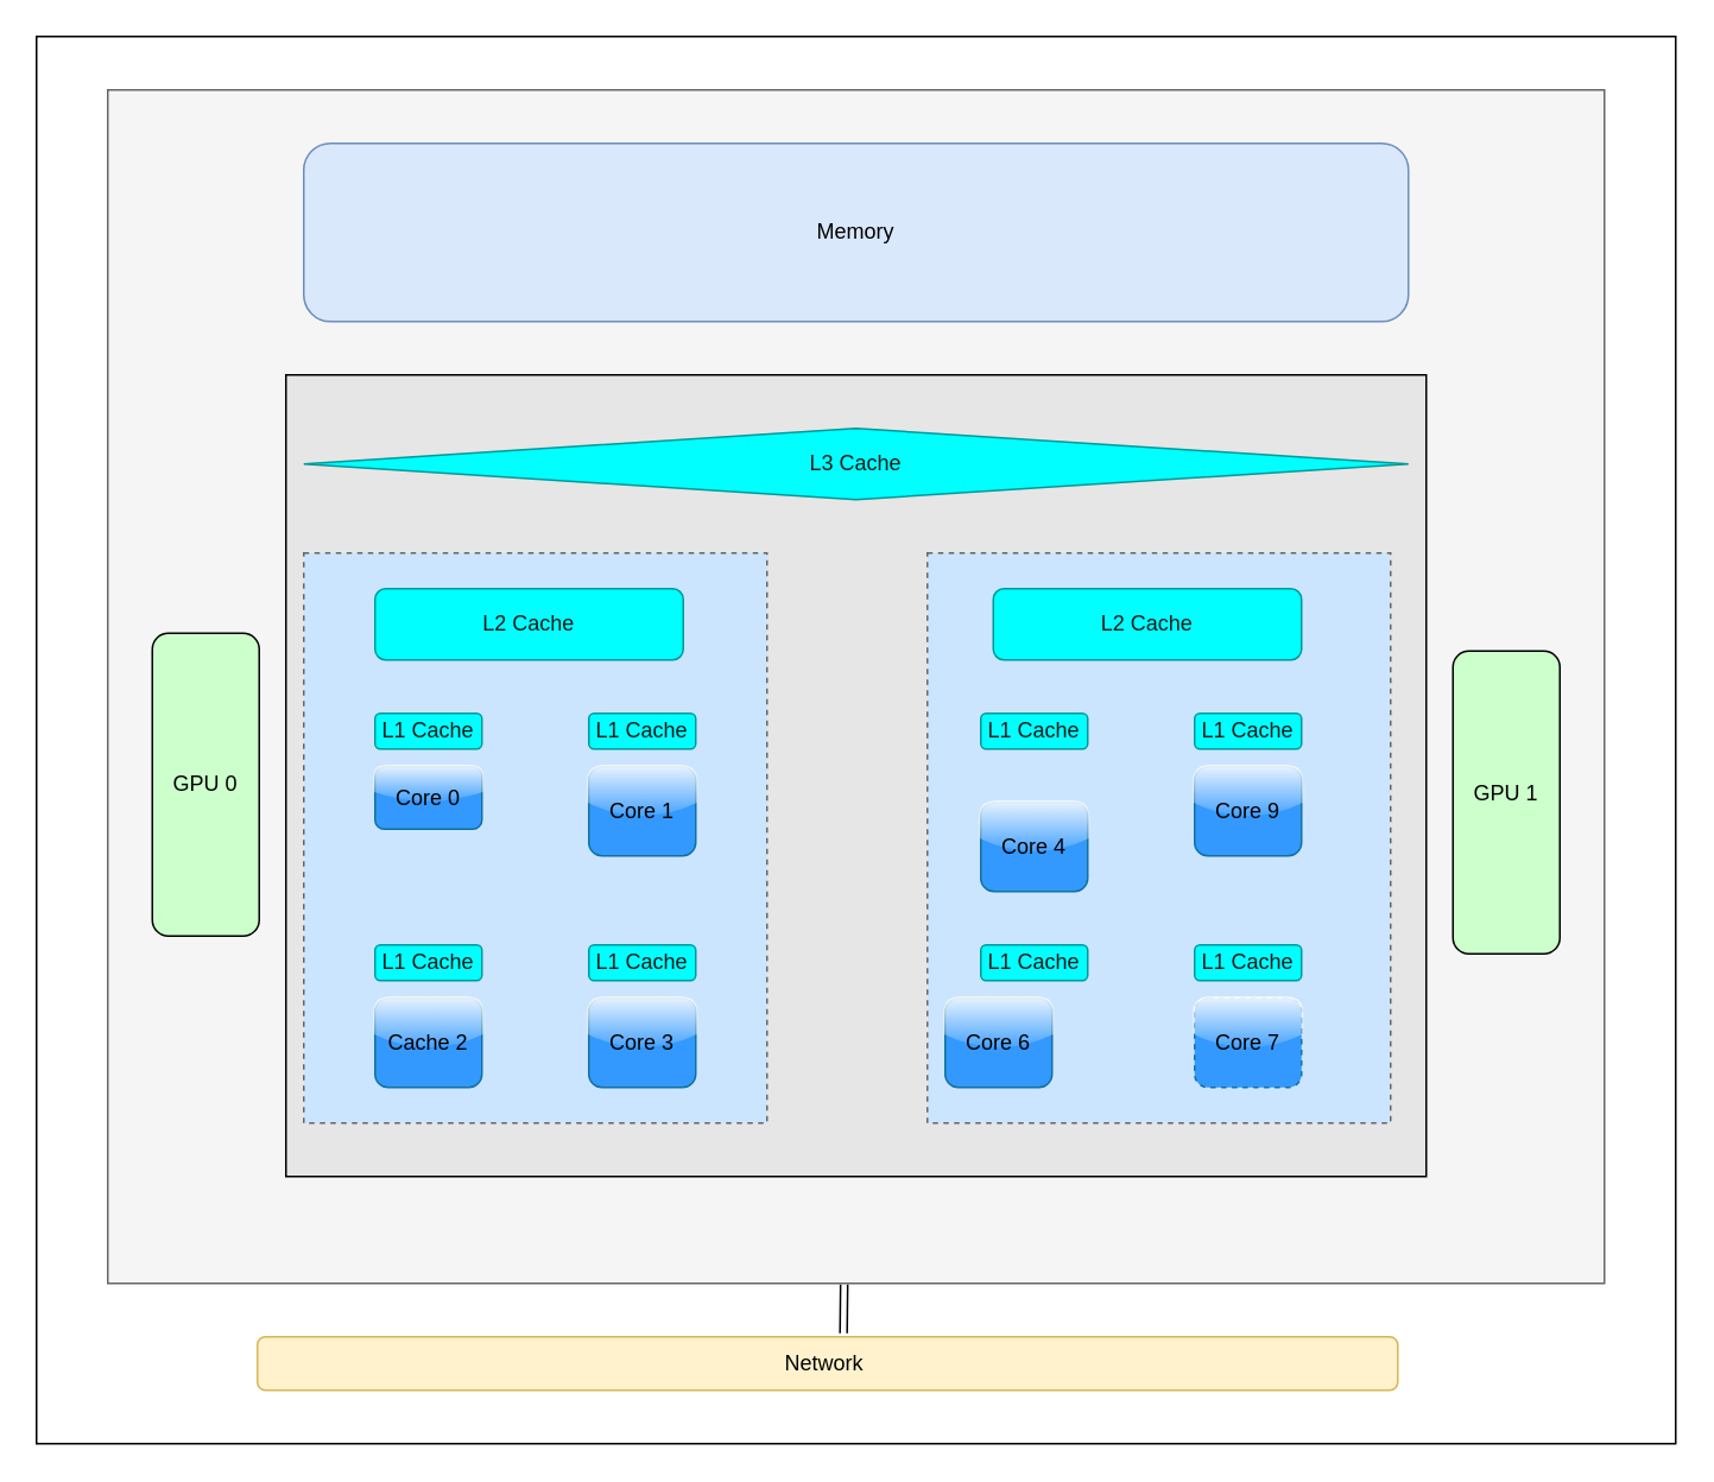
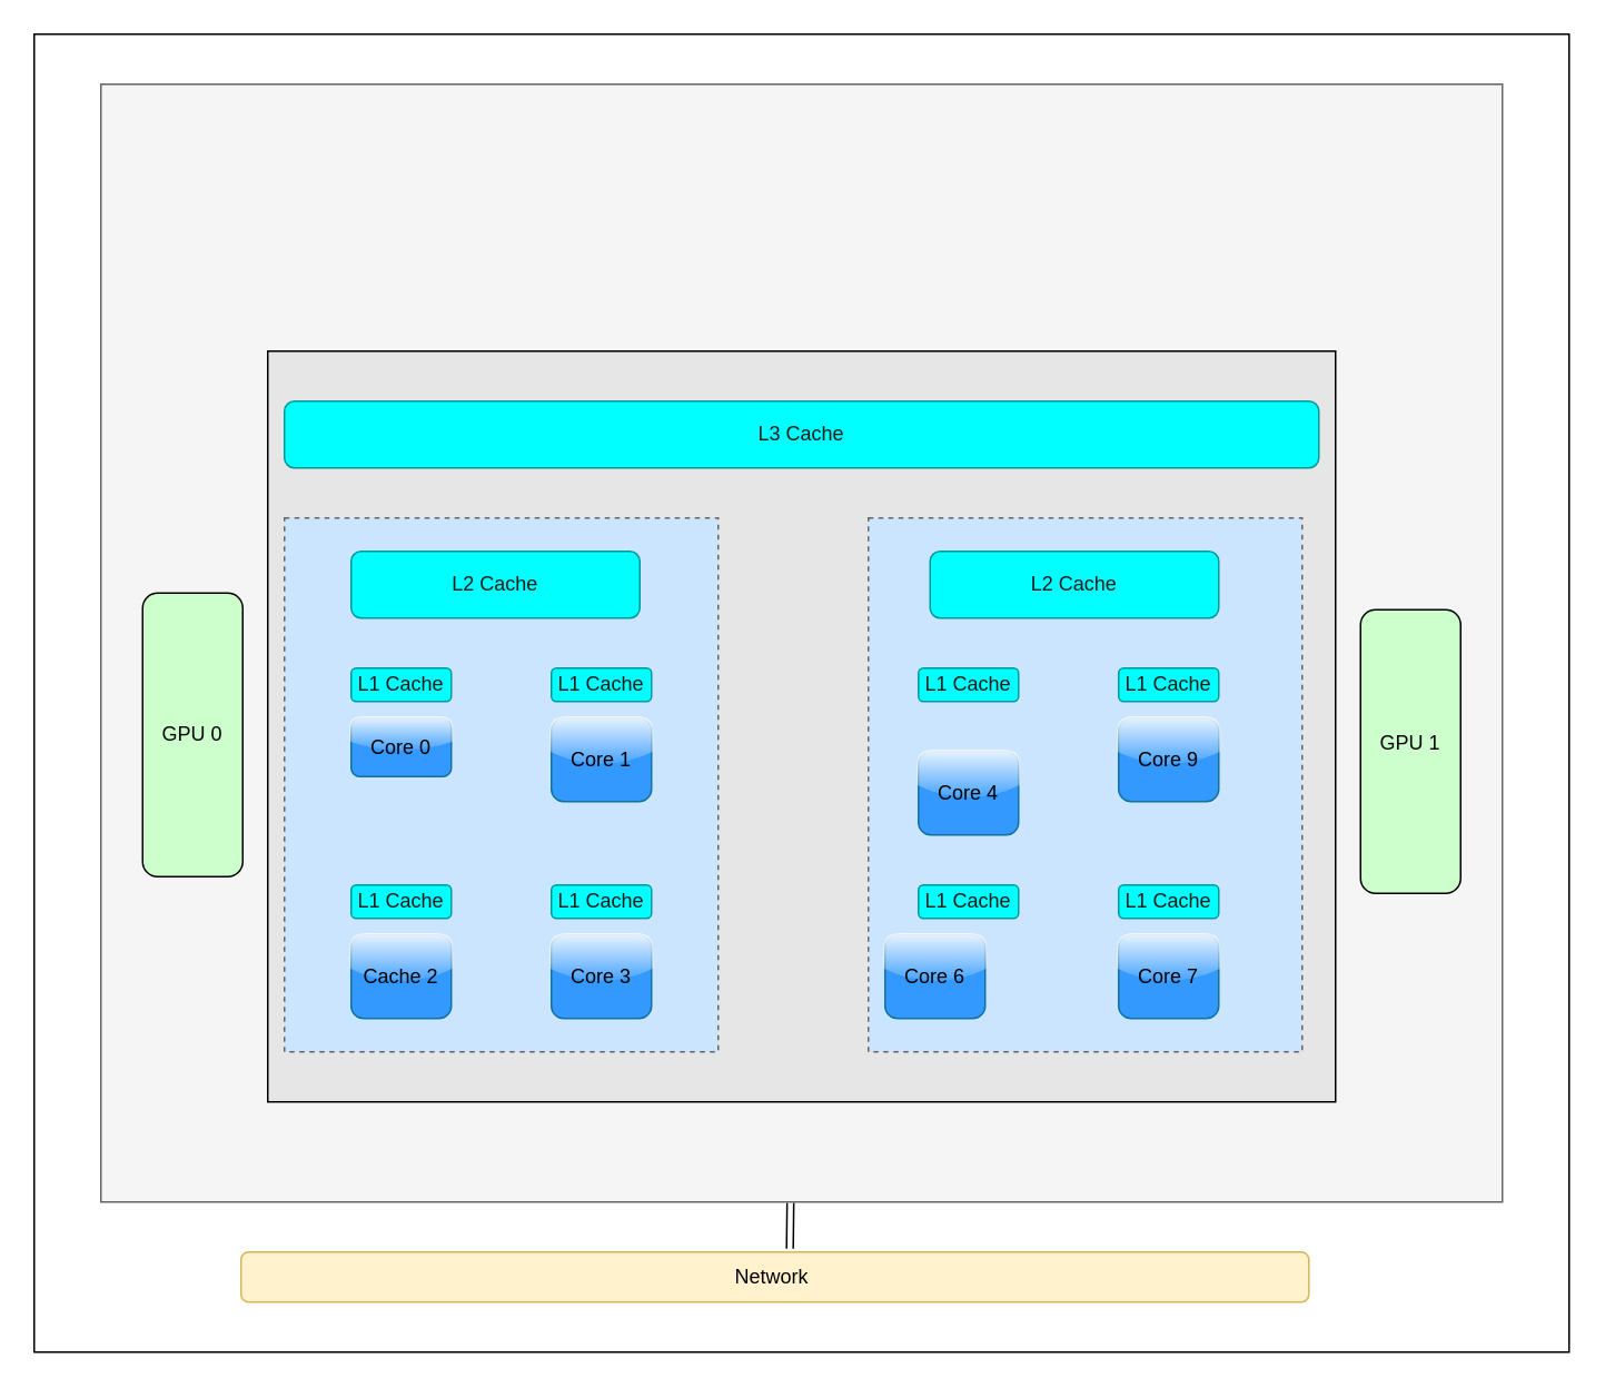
  <mxCell id="0" />
  <mxCell id="1" parent="0" />
  <mxCell id="2" value="" style="rounded=0;whiteSpace=wrap;html=1;" vertex="1" parent="1"><mxGeometry x="20" y="20" width="920" height="790" as="geometry" /></mxCell>
  <mxCell id="3" value="" style="rounded=0;whiteSpace=wrap;html=1;fillColor=#f5f5f5;fontColor=#333333;strokeColor=#666666;" vertex="1" parent="1"><mxGeometry x="60" y="50" width="840" height="670" as="geometry" /></mxCell>
  <mxCell id="4" value="" style="rounded=0;whiteSpace=wrap;html=1;fillColor=#E6E6E6;" vertex="1" parent="1"><mxGeometry x="160" y="210" width="640" height="450" as="geometry" /></mxCell>
  <mxCell id="5" value="" style="rounded=0;whiteSpace=wrap;html=1;dashed=1;fillColor=#CCE5FF;fontColor=#333333;strokeColor=#666666;" vertex="1" parent="1"><mxGeometry x="520" width="260" height="320" as="geometry" y="310" /></mxCell>
  <mxCell id="6" value="" style="rounded=0;whiteSpace=wrap;html=1;dashed=1;fillColor=#CCE5FF;fontColor=#333333;strokeColor=#666666;" vertex="1" parent="1"><mxGeometry x="170" width="260" height="320" as="geometry" y="310" /></mxCell>
  <mxCell id="7" value="Core 0" style="rounded=1;whiteSpace=wrap;html=1;fillColor=#3399FF;strokeColor=#10739e;glass=1;" vertex="1" parent="1"><mxGeometry x="210" y="430" width="60" height="35" as="geometry" /></mxCell>
- <mxCell id="8" value="&lt;font color=&quot;#1a1a1a&quot;&gt;L3 Cache&lt;/font&gt;" style="rhombus;whiteSpace=wrap;html=1;fillColor=#00FFFF;strokeColor=#009999;fontColor=#ffffff;" vertex="1" parent="1"><mxGeometry x="170" y="240" width="620" height="40" as="geometry" /></mxCell>
+ <mxCell id="8" value="&lt;font color=&quot;#1a1a1a&quot;&gt;L3 Cache&lt;/font&gt;" style="rounded=1;whiteSpace=wrap;html=1;fillColor=#00FFFF;strokeColor=#009999;fontColor=#ffffff;" vertex="1" parent="1"><mxGeometry x="170" y="240" width="620" height="40" as="geometry" /></mxCell>
  <mxCell id="9" value="L1 Cache" style="rounded=1;whiteSpace=wrap;html=1;fillColor=#00FFFF;strokeColor=#009999;fontColor=#1A1A1A;gradientColor=none;fillStyle=solid;" vertex="1" parent="1"><mxGeometry x="210" y="400" width="60" height="20" as="geometry" /></mxCell>
  <mxCell id="10" value="Cache 2" style="rounded=1;whiteSpace=wrap;html=1;fillColor=#3399FF;strokeColor=#10739e;glass=1;" vertex="1" parent="1"><mxGeometry x="210" y="560" width="60" height="50" as="geometry" /></mxCell>
  <mxCell id="11" value="L1 Cache" style="rounded=1;whiteSpace=wrap;html=1;fillColor=#00FFFF;strokeColor=#009999;fontColor=#1A1A1A;gradientColor=none;fillStyle=solid;" vertex="1" parent="1"><mxGeometry x="210" y="530" width="60" height="20" as="geometry" /></mxCell>
  <mxCell id="12" value="Core 1" style="rounded=1;whiteSpace=wrap;html=1;fillColor=#3399FF;strokeColor=#10739e;glass=1;" vertex="1" parent="1"><mxGeometry x="330" y="430" width="60" height="50" as="geometry" /></mxCell>
  <mxCell id="13" value="Core 3" style="rounded=1;whiteSpace=wrap;html=1;fillColor=#3399FF;strokeColor=#10739e;glass=1;" vertex="1" parent="1"><mxGeometry x="330" y="560" width="60" height="50" as="geometry" /></mxCell>
  <mxCell id="14" value="L1 Cache" style="rounded=1;whiteSpace=wrap;html=1;fillColor=#00FFFF;strokeColor=#009999;fontColor=#1A1A1A;gradientColor=none;fillStyle=solid;" vertex="1" parent="1"><mxGeometry x="330" y="530" width="60" height="20" as="geometry" /></mxCell>
  <mxCell id="15" value="Core 4" style="rounded=1;whiteSpace=wrap;html=1;fillColor=#3399FF;strokeColor=#10739e;glass=1;" vertex="1" parent="1"><mxGeometry x="550" y="450" width="60" height="50" as="geometry" /></mxCell>
  <mxCell id="16" value="L1 Cache" style="rounded=1;whiteSpace=wrap;html=1;fillColor=#00FFFF;strokeColor=#009999;fontColor=#1A1A1A;gradientColor=none;fillStyle=solid;" vertex="1" parent="1"><mxGeometry x="550" y="400" width="60" height="20" as="geometry" /></mxCell>
  <mxCell id="17" value="Core 6" style="rounded=1;whiteSpace=wrap;html=1;fillColor=#3399FF;strokeColor=#10739e;glass=1;" vertex="1" parent="1"><mxGeometry x="530" y="560" width="60" height="50" as="geometry" /></mxCell>
  <mxCell id="18" value="L1 Cache" style="rounded=1;whiteSpace=wrap;html=1;fillColor=#00FFFF;strokeColor=#009999;fontColor=#1A1A1A;gradientColor=none;fillStyle=solid;" vertex="1" parent="1"><mxGeometry x="550" y="530" width="60" height="20" as="geometry" /></mxCell>
  <mxCell id="19" value="Core 9" style="rounded=1;whiteSpace=wrap;html=1;fillColor=#3399FF;strokeColor=#10739e;glass=1;" vertex="1" parent="1"><mxGeometry x="670" y="430" width="60" height="50" as="geometry" /></mxCell>
  <mxCell id="20" value="L1 Cache" style="rounded=1;whiteSpace=wrap;html=1;fillColor=#00FFFF;strokeColor=#009999;fontColor=#1A1A1A;gradientColor=none;fillStyle=solid;" vertex="1" parent="1"><mxGeometry x="670" y="400" width="60" height="20" as="geometry" /></mxCell>
- <mxCell id="21" value="Core 7" style="rounded=1;whiteSpace=wrap;html=1;fillColor=#3399FF;strokeColor=#10739e;glass=1;dashed=1;" vertex="1" parent="1"><mxGeometry x="670" y="560" width="60" height="50" as="geometry" /></mxCell>
+ <mxCell id="21" value="Core 7" style="rounded=1;whiteSpace=wrap;html=1;fillColor=#3399FF;strokeColor=#10739e;glass=1;" vertex="1" parent="1"><mxGeometry x="670" y="560" width="60" height="50" as="geometry" /></mxCell>
  <mxCell id="22" value="L1 Cache" style="rounded=1;whiteSpace=wrap;html=1;fillColor=#00FFFF;strokeColor=#009999;fontColor=#1A1A1A;gradientColor=none;fillStyle=solid;" vertex="1" parent="1"><mxGeometry x="670" y="530" width="60" height="20" as="geometry" /></mxCell>
  <mxCell id="23" value="L1 Cache" style="rounded=1;whiteSpace=wrap;html=1;fillColor=#00FFFF;strokeColor=#009999;fontColor=#1A1A1A;gradientColor=none;fillStyle=solid;" vertex="1" parent="1"><mxGeometry x="330" y="400" width="60" height="20" as="geometry" /></mxCell>
- <mxCell id="24" value="Memory" style="rounded=1;whiteSpace=wrap;html=1;fillColor=#dae8fc;strokeColor=#6c8ebf;" vertex="1" parent="1"><mxGeometry x="170" y="80" width="620" height="100" as="geometry" /></mxCell>
  <mxCell id="25" value="" style="rounded=1;whiteSpace=wrap;html=1;fontColor=#99FF99;fillColor=#CCFFCC;rotation=90;" vertex="1" parent="1"><mxGeometry x="30" y="410" width="170" height="60" as="geometry" /></mxCell>
  <mxCell id="26" value="" style="rounded=1;whiteSpace=wrap;html=1;fontColor=#99FF99;fillColor=#CCFFCC;rotation=90;" vertex="1" parent="1"><mxGeometry x="760" y="420" width="170" height="60" as="geometry" /></mxCell>
  <mxCell id="27" value="GPU 0" style="text;html=1;align=center;verticalAlign=middle;whiteSpace=wrap;rounded=1;" vertex="1" parent="1"><mxGeometry x="85" y="425" width="60" height="30" as="geometry" /></mxCell>
  <mxCell id="28" value="GPU 1" style="text;html=1;align=center;verticalAlign=middle;whiteSpace=wrap;rounded=0;" vertex="1" parent="1"><mxGeometry x="815" y="430" width="60" height="30" as="geometry" /></mxCell>
  <mxCell id="29" value="&lt;font color=&quot;#1a1a1a&quot;&gt;L2 Cache&lt;/font&gt;" style="rounded=1;whiteSpace=wrap;html=1;fillColor=#00FFFF;strokeColor=#009999;fontColor=#ffffff;" vertex="1" parent="1"><mxGeometry x="210" y="330" width="173" height="40" as="geometry" /></mxCell>
  <mxCell id="30" value="&lt;font color=&quot;#1a1a1a&quot;&gt;L2 Cache&lt;/font&gt;" style="rounded=1;whiteSpace=wrap;html=1;fillColor=#00FFFF;strokeColor=#009999;fontColor=#ffffff;" vertex="1" parent="1"><mxGeometry x="557" y="330" width="173" height="40" as="geometry" /></mxCell>
  <mxCell id="31" value="Network&amp;nbsp;" style="rounded=1;whiteSpace=wrap;html=1;fillColor=#fff2cc;strokeColor=#d6b656;" vertex="1" parent="1"><mxGeometry x="144" y="750" width="640" height="30" as="geometry" /></mxCell>
  <mxCell id="32" value="" style="shape=link;html=1;rounded=0;entryX=0.514;entryY=-0.067;entryDx=0;entryDy=0;exitX=0.492;exitY=1.001;exitDx=0;exitDy=0;exitPerimeter=0;entryPerimeter=0;" edge="1" parent="1" source="3" target="31"><mxGeometry width="100" relative="1" as="geometry"><mxPoint x="477" y="740" as="sourcePoint" /><mxPoint x="577" y="740" as="targetPoint" /></mxGeometry></mxCell>
